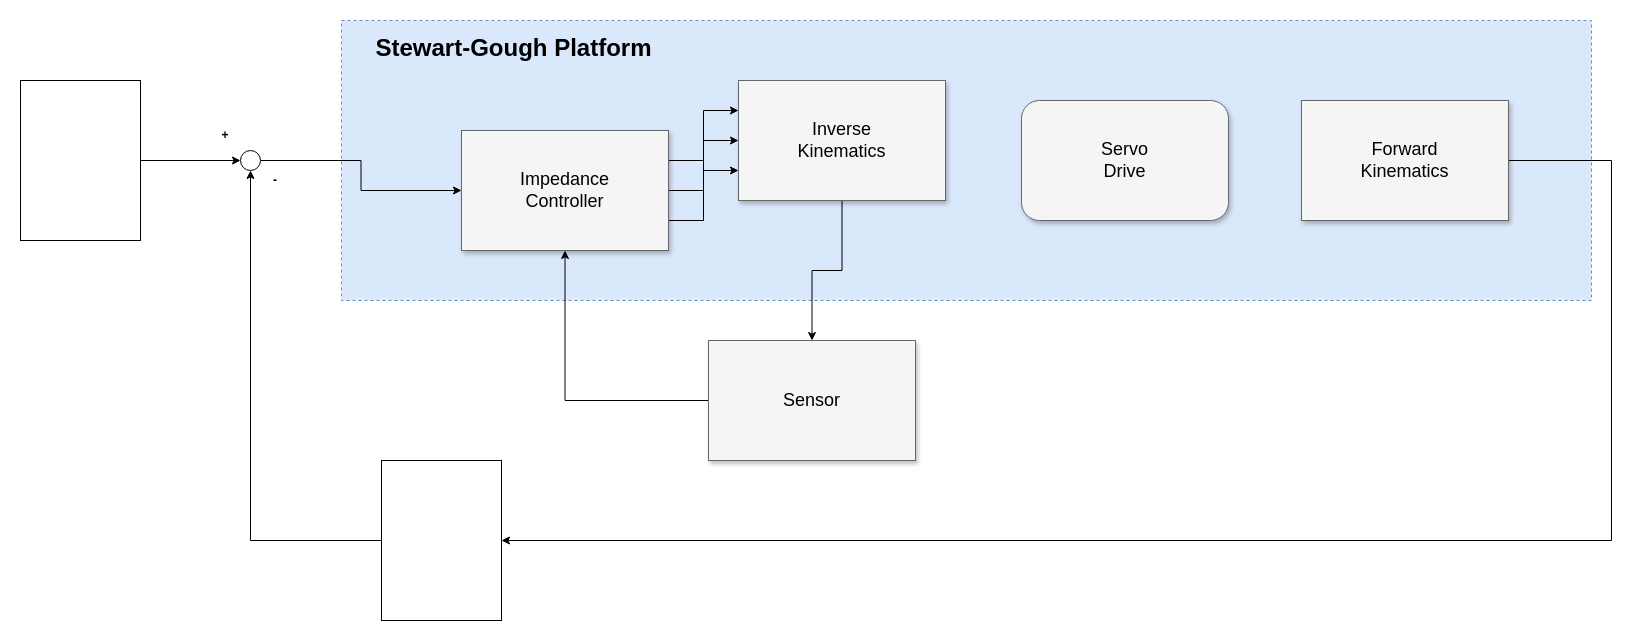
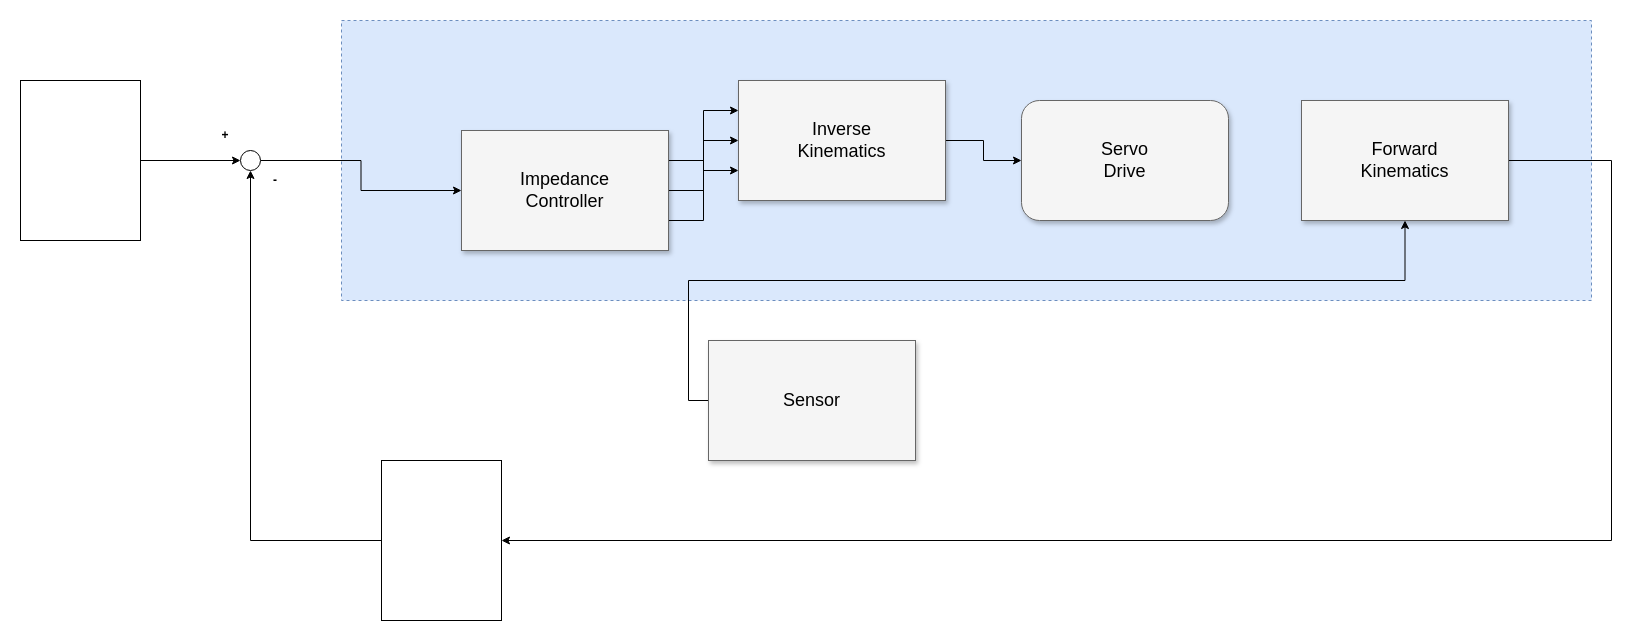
  <mxCell id="0" />
  <mxCell id="1" parent="0" />
  <mxCell id="2" value="" style="rounded=0;whiteSpace=wrap;html=1;fillColor=#dae8fc;strokeColor=#6c8ebf;dashed=1;" parent="1" vertex="1"><mxGeometry x="341" y="20" width="1250" height="280" as="geometry" /></mxCell>
- <mxCell id="3" value="&lt;h1&gt;Stewart-Gough Platform&lt;/h1&gt;" style="text;html=1;strokeColor=none;fillColor=none;align=center;verticalAlign=middle;whiteSpace=wrap;rounded=0;dashed=1;" parent="1" vertex="1"><mxGeometry x="356" y="30" width="315" height="35.63" as="geometry" /></mxCell>
  <mxCell id="4" style="edgeStyle=orthogonalEdgeStyle;rounded=0;orthogonalLoop=1;jettySize=auto;html=1;exitX=1;exitY=0.25;exitDx=0;exitDy=0;entryX=0;entryY=0.25;entryDx=0;entryDy=0;startArrow=none;startFill=0;endArrow=classic;endFill=1;" parent="1" source="7" target="9" edge="1"><mxGeometry relative="1" as="geometry" /></mxCell>
  <mxCell id="5" value="" style="edgeStyle=orthogonalEdgeStyle;rounded=0;orthogonalLoop=1;jettySize=auto;html=1;startArrow=none;startFill=0;endArrow=classic;endFill=1;" parent="1" source="7" target="9" edge="1"><mxGeometry relative="1" as="geometry" /></mxCell>
  <mxCell id="6" style="edgeStyle=orthogonalEdgeStyle;rounded=0;orthogonalLoop=1;jettySize=auto;html=1;exitX=1;exitY=0.75;exitDx=0;exitDy=0;entryX=0;entryY=0.75;entryDx=0;entryDy=0;startArrow=none;startFill=0;endArrow=classic;endFill=1;" parent="1" source="7" target="9" edge="1"><mxGeometry relative="1" as="geometry" /></mxCell>
  <mxCell id="7" value="Impedance&lt;br&gt;Controller" style="whiteSpace=wrap;html=1;shadow=1;fontSize=18;fillColor=#f5f5f5;strokeColor=#666666;" parent="1" vertex="1"><mxGeometry x="461" y="130" width="207" height="120" as="geometry" /></mxCell>
- <mxCell id="8" value="" style="edgeStyle=orthogonalEdgeStyle;rounded=0;orthogonalLoop=1;jettySize=auto;html=1;startArrow=none;startFill=0;endArrow=classic;endFill=1;" parent="1" source="9" target="22" edge="1"><mxGeometry relative="1" as="geometry" /></mxCell>
+ <mxCell id="8" value="" style="edgeStyle=orthogonalEdgeStyle;rounded=0;orthogonalLoop=1;jettySize=auto;html=1;startArrow=none;startFill=0;endArrow=classic;endFill=1;" parent="1" source="9" target="10" edge="1"><mxGeometry relative="1" as="geometry" /></mxCell>
  <mxCell id="9" value="Inverse&lt;br&gt;Kinematics" style="whiteSpace=wrap;html=1;shadow=1;fontSize=18;fillColor=#f5f5f5;strokeColor=#666666;" parent="1" vertex="1"><mxGeometry x="738" y="80" width="207" height="120" as="geometry" /></mxCell>
  <mxCell id="10" value="Servo&lt;br&gt;Drive" style="whiteSpace=wrap;html=1;shadow=1;fontSize=18;fillColor=#f5f5f5;strokeColor=#666666;rounded=1;" parent="1" vertex="1"><mxGeometry x="1021" y="100" width="207" height="120" as="geometry" /></mxCell>
  <mxCell id="11" style="edgeStyle=orthogonalEdgeStyle;rounded=0;orthogonalLoop=1;jettySize=auto;html=1;exitX=1;exitY=0.5;exitDx=0;exitDy=0;entryX=1;entryY=0.5;entryDx=0;entryDy=0;" edge="1" parent="1" source="12" target="20"><mxGeometry relative="1" as="geometry"><Array as="points"><mxPoint x="1611" y="160" /><mxPoint x="1611" y="540" /></Array></mxGeometry></mxCell>
  <mxCell id="12" value="Forward&lt;br&gt;Kinematics" style="whiteSpace=wrap;html=1;shadow=1;fontSize=18;fillColor=#f5f5f5;strokeColor=#666666;" parent="1" vertex="1"><mxGeometry x="1301" y="100" width="207" height="120" as="geometry" /></mxCell>
  <mxCell id="13" style="edgeStyle=orthogonalEdgeStyle;rounded=0;orthogonalLoop=1;jettySize=auto;html=1;exitX=1;exitY=0.5;exitDx=0;exitDy=0;entryX=0;entryY=0.5;entryDx=0;entryDy=0;" edge="1" parent="1" source="14" target="16"><mxGeometry relative="1" as="geometry" /></mxCell>
  <mxCell id="14" value="" style="rounded=0;whiteSpace=wrap;html=1;" vertex="1" parent="1"><mxGeometry x="20" y="80" width="120" height="160" as="geometry" /></mxCell>
  <mxCell id="15" style="edgeStyle=orthogonalEdgeStyle;rounded=0;orthogonalLoop=1;jettySize=auto;html=1;exitX=1;exitY=0.5;exitDx=0;exitDy=0;" edge="1" parent="1" source="16" target="7"><mxGeometry relative="1" as="geometry" /></mxCell>
  <mxCell id="16" value="" style="ellipse;whiteSpace=wrap;html=1;aspect=fixed;" vertex="1" parent="1"><mxGeometry x="240" y="150" width="20" height="20" as="geometry" /></mxCell>
  <mxCell id="17" value="&lt;b&gt;+&lt;/b&gt;" style="text;html=1;strokeColor=none;fillColor=none;align=center;verticalAlign=middle;whiteSpace=wrap;rounded=0;" vertex="1" parent="1"><mxGeometry x="210" y="120" width="30" height="30" as="geometry" /></mxCell>
  <mxCell id="18" value="&lt;b&gt;-&lt;/b&gt;" style="text;html=1;strokeColor=none;fillColor=none;align=center;verticalAlign=middle;whiteSpace=wrap;rounded=0;" vertex="1" parent="1"><mxGeometry x="260" y="165" width="30" height="30" as="geometry" /></mxCell>
  <mxCell id="19" style="edgeStyle=orthogonalEdgeStyle;rounded=0;orthogonalLoop=1;jettySize=auto;html=1;exitX=0;exitY=0.5;exitDx=0;exitDy=0;entryX=0.5;entryY=1;entryDx=0;entryDy=0;" edge="1" parent="1" source="20" target="16"><mxGeometry relative="1" as="geometry" /></mxCell>
  <mxCell id="20" value="" style="rounded=0;whiteSpace=wrap;html=1;" vertex="1" parent="1"><mxGeometry x="381" y="460" width="120" height="160" as="geometry" /></mxCell>
- <mxCell id="21" style="edgeStyle=orthogonalEdgeStyle;rounded=0;orthogonalLoop=1;jettySize=auto;html=1;exitX=0;exitY=0.5;exitDx=0;exitDy=0;entryX=0.5;entryY=1;entryDx=0;entryDy=0;" edge="1" parent="1" source="22" target="7"><mxGeometry relative="1" as="geometry" /></mxCell>
+ <mxCell id="21" style="edgeStyle=orthogonalEdgeStyle;rounded=0;orthogonalLoop=1;jettySize=auto;html=1;exitX=0;exitY=0.5;exitDx=0;exitDy=0;" edge="1" parent="1" source="22" target="12"><mxGeometry relative="1" as="geometry" /></mxCell>
  <mxCell id="22" value="Sensor" style="whiteSpace=wrap;html=1;shadow=1;fontSize=18;fillColor=#f5f5f5;strokeColor=#666666;" vertex="1" parent="1"><mxGeometry x="708" y="340" width="207" height="120" as="geometry" /></mxCell>
